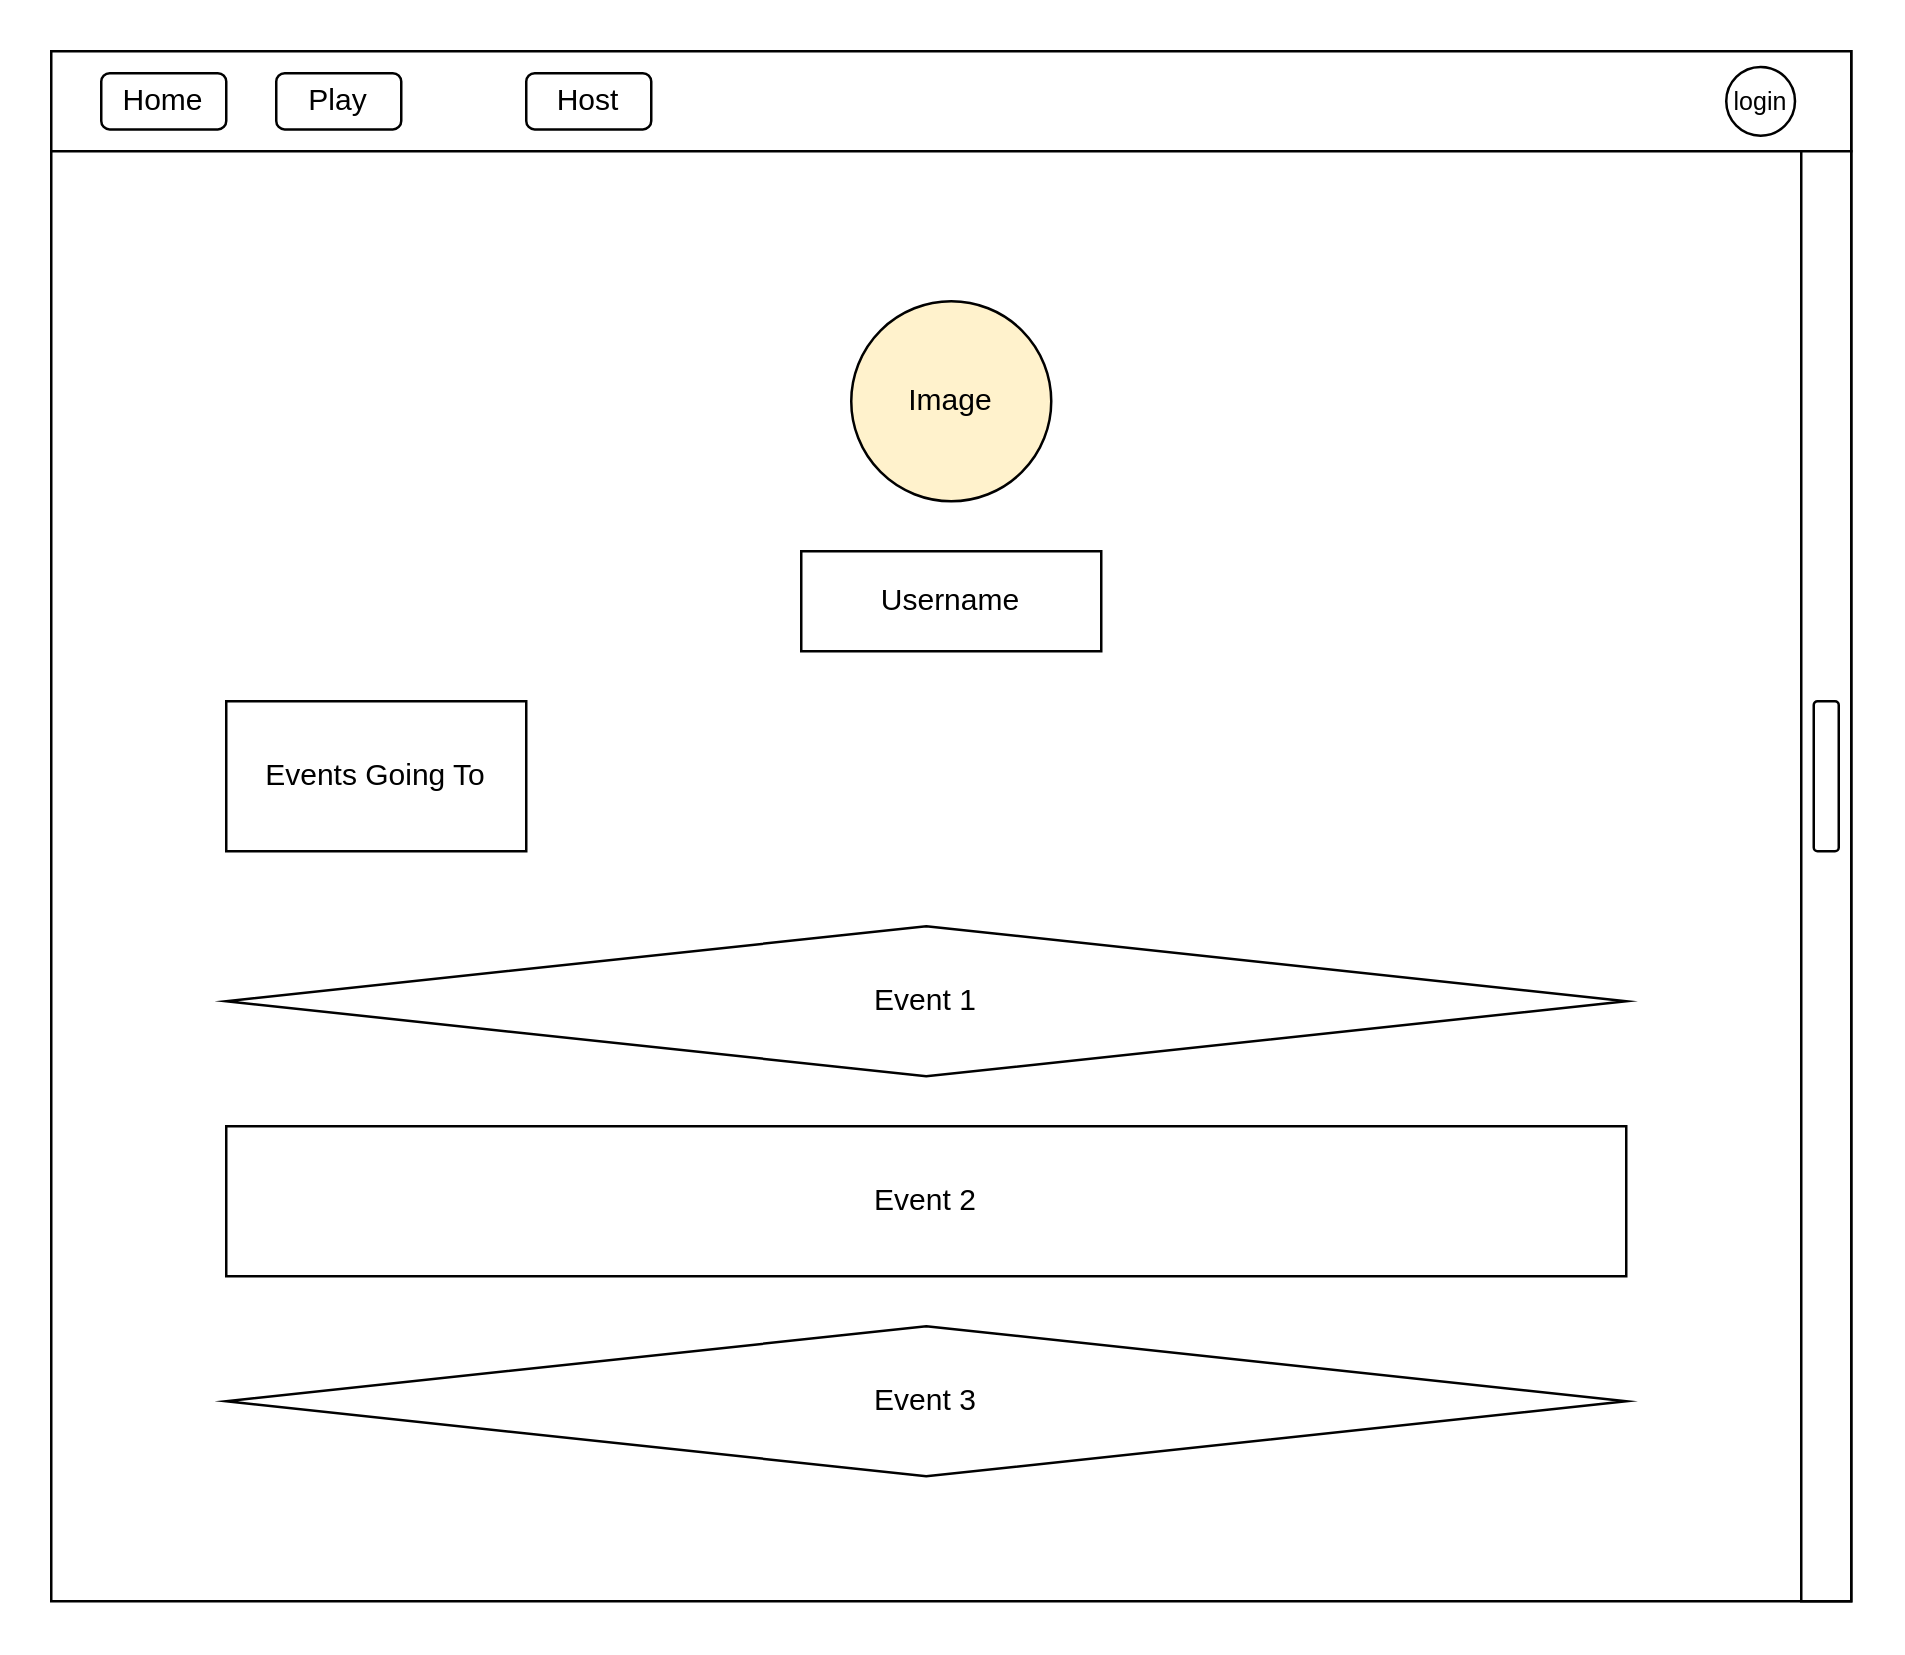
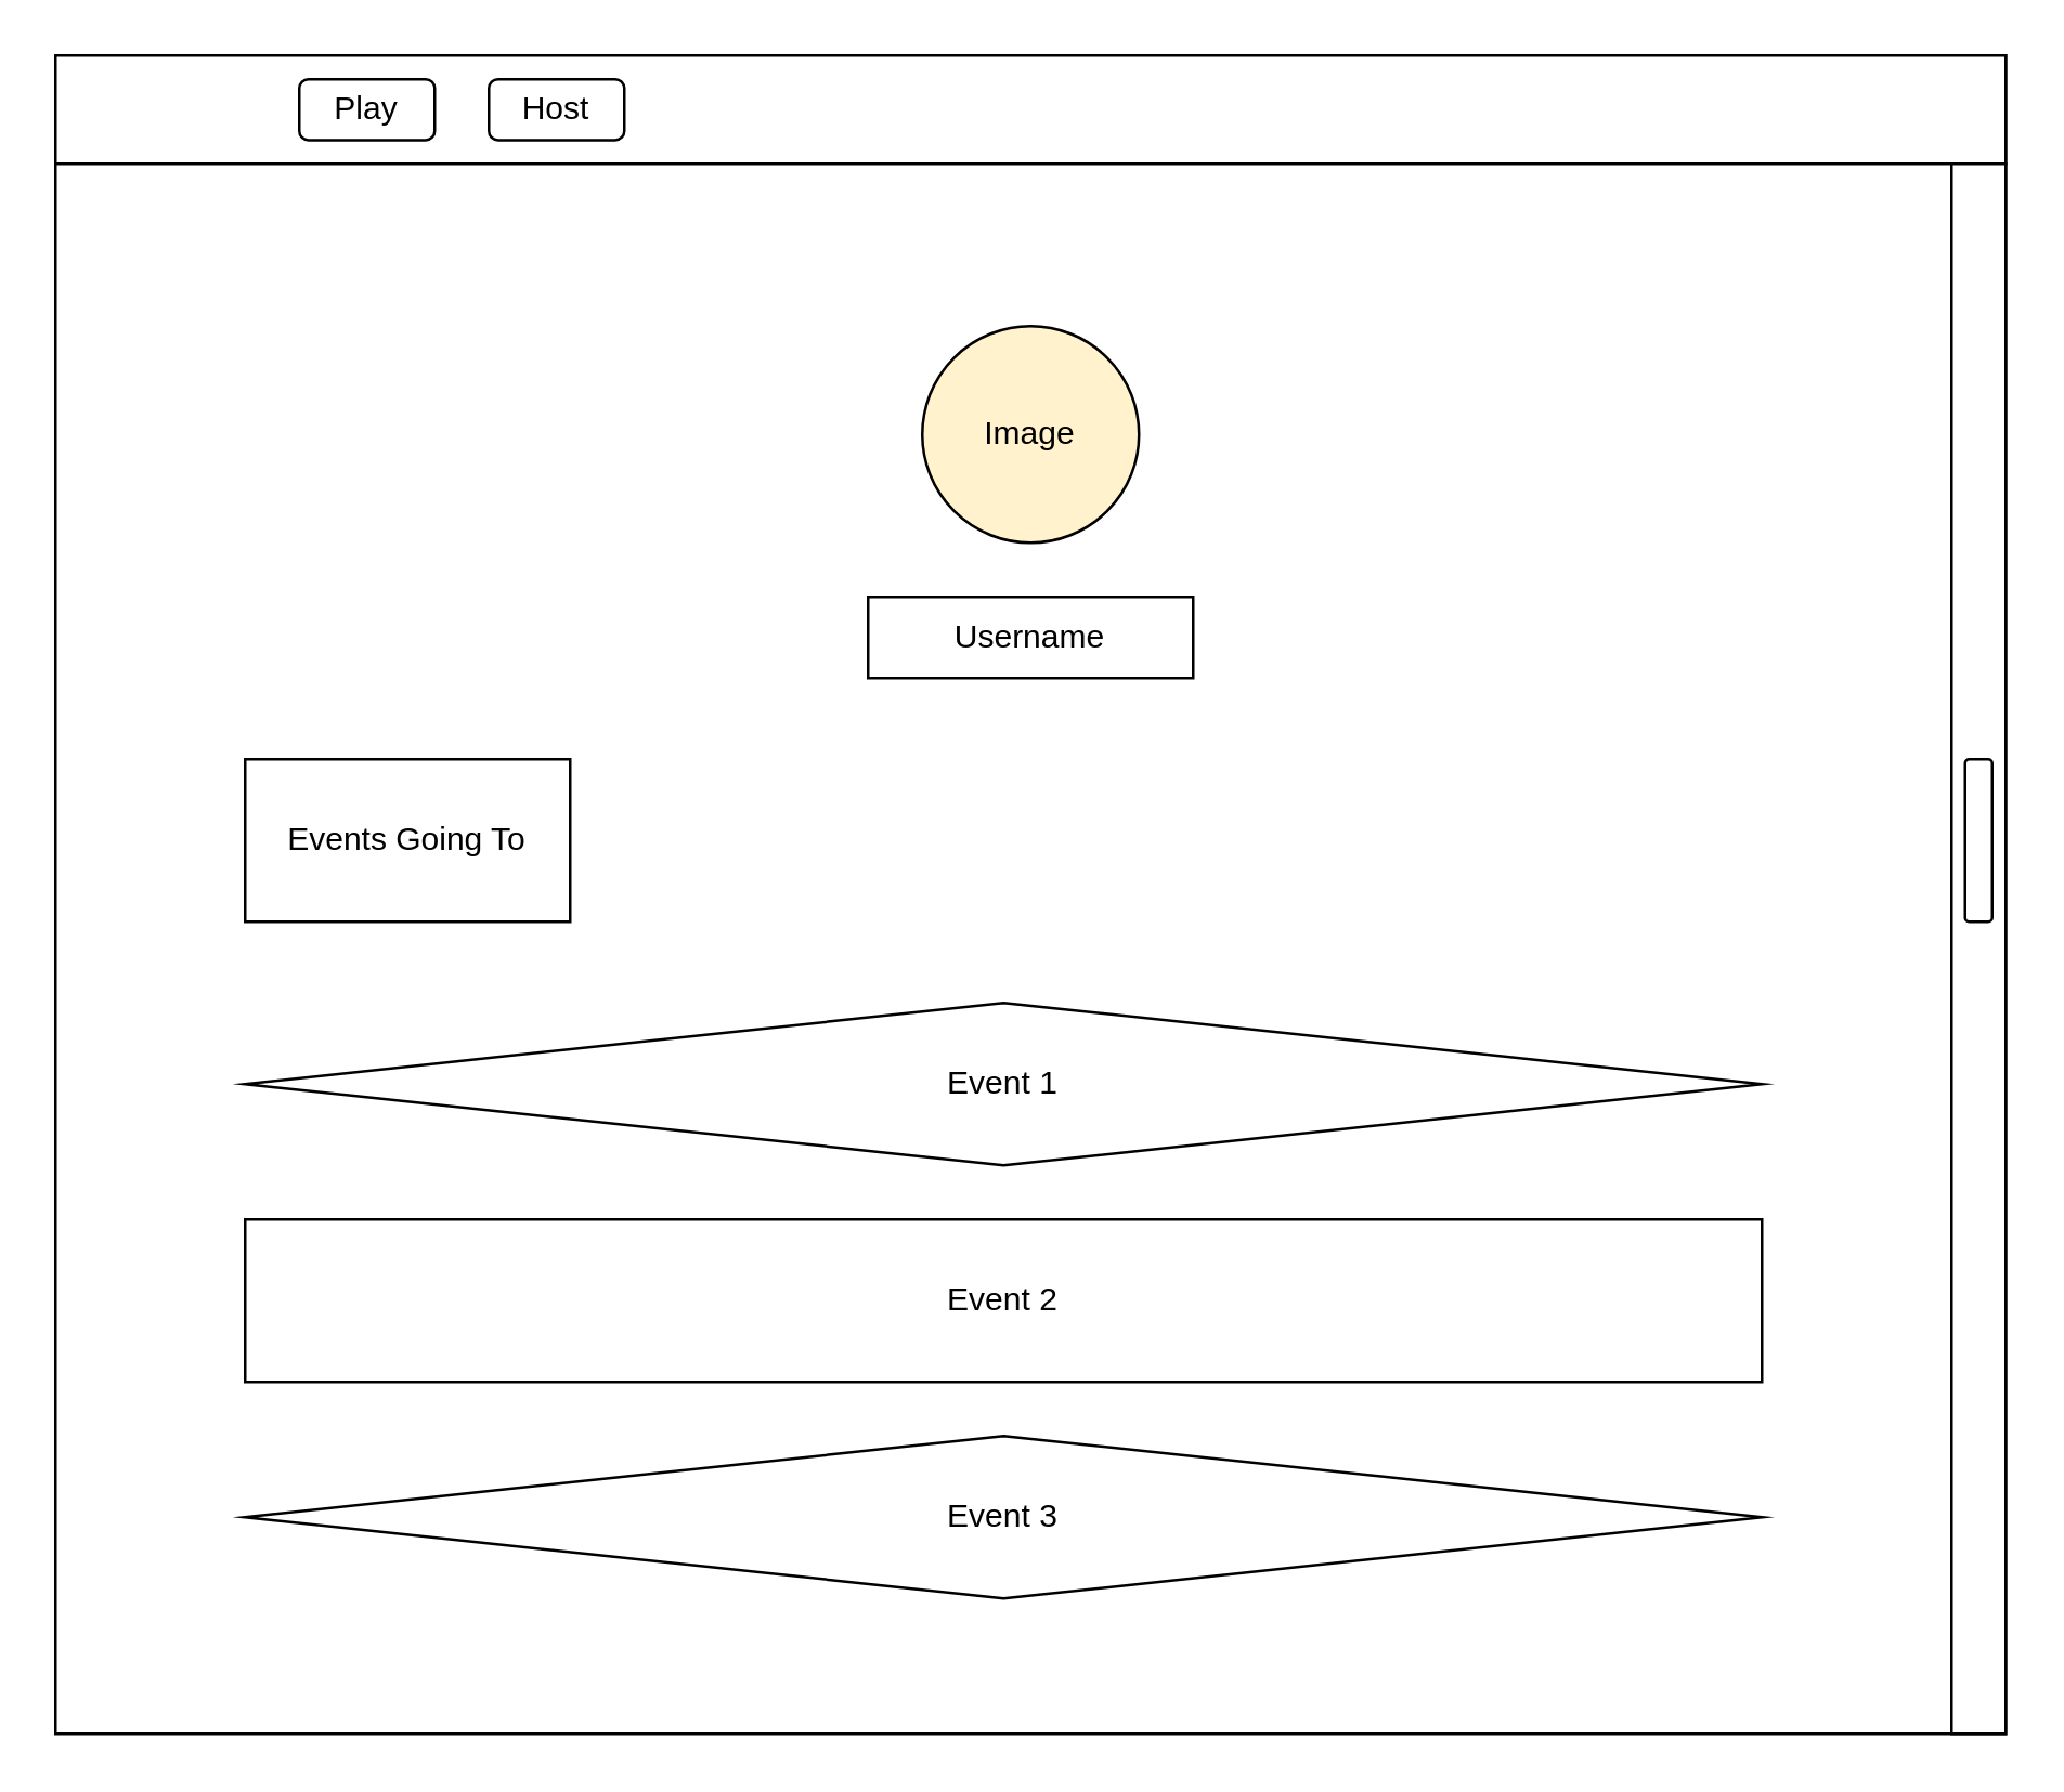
  <mxCell id="0" />
  <mxCell id="1" parent="0" />
  <mxCell id="2" value="" style="rounded=0;whiteSpace=wrap;html=1;" parent="1" vertex="1"><mxGeometry x="20" y="20" width="720" height="620" as="geometry" /></mxCell>
  <mxCell id="3" value="" style="rounded=0;whiteSpace=wrap;html=1;" parent="1" vertex="1"><mxGeometry x="20" y="20" width="720" height="40" as="geometry" /></mxCell>
- <mxCell id="4" value="&lt;span style=&quot;font-size: 10px;&quot;&gt;login&lt;/span&gt;" style="ellipse;whiteSpace=wrap;html=1;aspect=fixed;" parent="1" vertex="1"><mxGeometry x="690" y="26.25" width="27.5" height="27.5" as="geometry" /></mxCell>
- <mxCell id="5" value="Home" style="rounded=1;whiteSpace=wrap;html=1;" parent="1" vertex="1"><mxGeometry x="40" y="28.75" width="50" height="22.5" as="geometry" /></mxCell>
  <mxCell id="6" value="Play" style="rounded=1;whiteSpace=wrap;html=1;" parent="1" vertex="1"><mxGeometry x="110" y="28.75" width="50" height="22.5" as="geometry" /></mxCell>
- <mxCell id="7" value="Host" style="rounded=1;whiteSpace=wrap;html=1;" parent="1" vertex="1"><mxGeometry x="210" y="28.75" width="50" height="22.5" as="geometry" /></mxCell>
+ <mxCell id="7" value="Host" style="rounded=1;whiteSpace=wrap;html=1;" parent="1" vertex="1"><mxGeometry x="180" y="28.75" width="50" height="22.5" as="geometry" /></mxCell>
  <mxCell id="8" value="" style="rounded=0;whiteSpace=wrap;html=1;" parent="1" vertex="1"><mxGeometry x="720" y="60" width="20" height="580" as="geometry" /></mxCell>
  <mxCell id="9" value="" style="rounded=1;whiteSpace=wrap;html=1;" parent="1" vertex="1"><mxGeometry x="725" y="280" width="10" height="60" as="geometry" /></mxCell>
  <mxCell id="10" value="Image" style="ellipse;whiteSpace=wrap;html=1;aspect=fixed;fillColor=#fff2cc;" vertex="1" parent="1"><mxGeometry x="340" y="120" width="80" height="80" as="geometry" /></mxCell>
- <mxCell id="11" value="Username" style="rounded=0;whiteSpace=wrap;html=1;" vertex="1" parent="1"><mxGeometry x="320" y="220" width="120" height="40" as="geometry" /></mxCell>
+ <mxCell id="11" value="Username" style="rounded=0;whiteSpace=wrap;html=1;" vertex="1" parent="1"><mxGeometry x="320" y="220" width="120" height="30" as="geometry" /></mxCell>
  <mxCell id="12" value="Events Going To" style="rounded=0;whiteSpace=wrap;html=1;" vertex="1" parent="1"><mxGeometry x="90" y="280" width="120" height="60" as="geometry" /></mxCell>
  <mxCell id="13" value="Event 1" style="rhombus;whiteSpace=wrap;html=1;" vertex="1" parent="1"><mxGeometry x="90" y="370" width="560" height="60" as="geometry" /></mxCell>
  <mxCell id="14" value="Event 2" style="rounded=0;whiteSpace=wrap;html=1;" vertex="1" parent="1"><mxGeometry x="90" y="450" width="560" height="60" as="geometry" /></mxCell>
  <mxCell id="15" value="Event 3" style="rhombus;whiteSpace=wrap;html=1;" vertex="1" parent="1"><mxGeometry x="90" y="530" width="560" height="60" as="geometry" /></mxCell>
